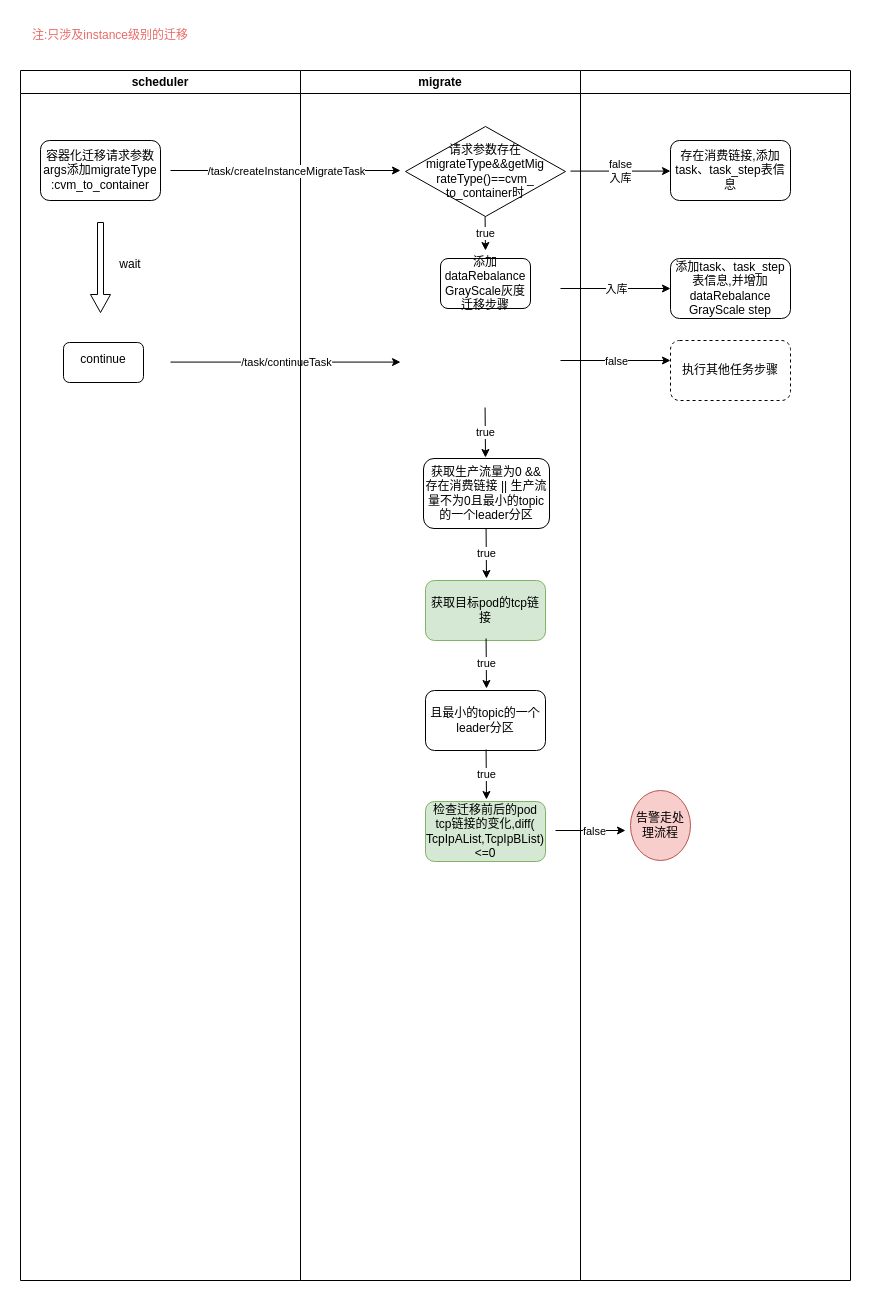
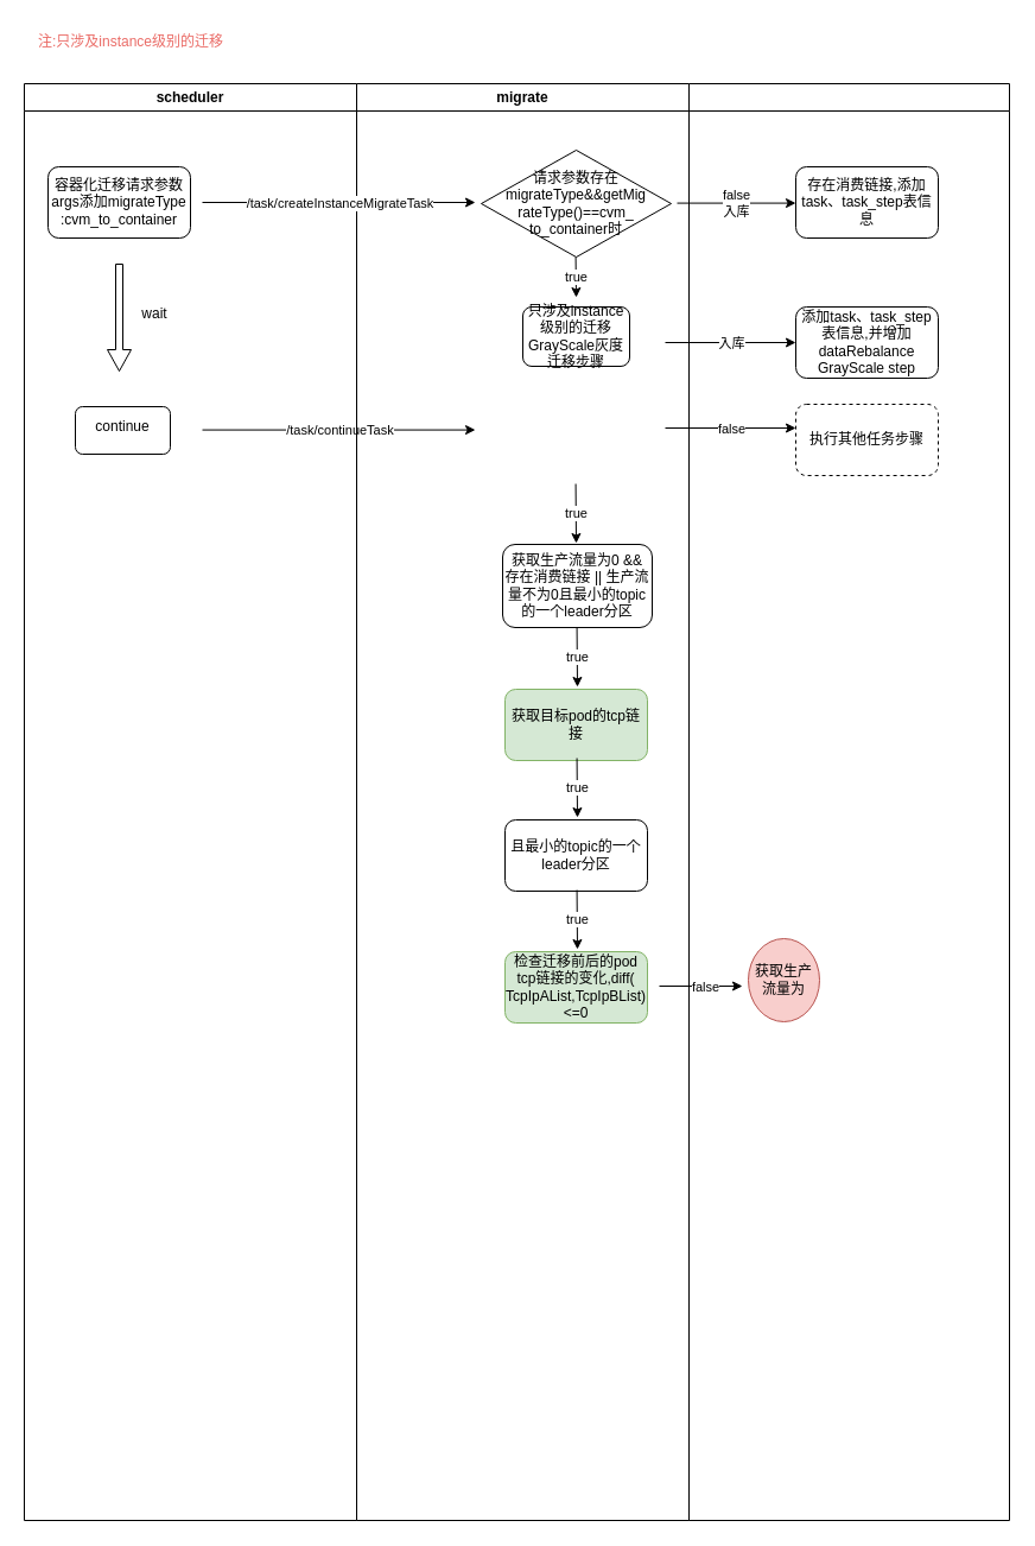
  <mxCell id="0" />
  <mxCell id="1" parent="0" />
  <mxCell id="2" value="scheduler" style="swimlane;whiteSpace=wrap" parent="1" vertex="1"><mxGeometry x="20" y="70" width="280" height="1210" as="geometry" /></mxCell>
  <mxCell id="3" value="容器化迁移请求参数args添加migrateType&lt;br&gt;:cvm_to_container&lt;div style=&quot;font-size: medium; text-align: start;&quot; data-hash=&quot;b934f9f13d2e26bcd890b2fd7591daf2&quot; data-version=&quot;3.0.0&quot;&gt;&lt;/div&gt;" style="rounded=1;whiteSpace=wrap;html=1;" parent="2" vertex="1"><mxGeometry x="20" y="70" width="120" height="60" as="geometry" /></mxCell>
  <mxCell id="4" value="" style="shape=singleArrow;direction=south;whiteSpace=wrap;html=1;" parent="2" vertex="1"><mxGeometry x="70" y="152" width="20" height="90" as="geometry" /></mxCell>
  <mxCell id="5" value="wait" style="text;html=1;strokeColor=none;fillColor=none;align=center;verticalAlign=middle;whiteSpace=wrap;rounded=0;" parent="2" vertex="1"><mxGeometry x="80" y="179" width="60" height="30" as="geometry" /></mxCell>
  <mxCell id="6" value="&lt;div style=&quot;line-height: 50%;&quot;&gt;&lt;span style=&quot;background-color: initial;&quot;&gt;continue&lt;/span&gt;&lt;/div&gt;&lt;div style=&quot;line-height: 50%;&quot;&gt;&lt;br&gt;&lt;/div&gt;&lt;div style=&quot;font-size: medium; text-align: start;&quot; data-hash=&quot;b934f9f13d2e26bcd890b2fd7591daf2&quot; data-version=&quot;3.0.0&quot;&gt;&lt;/div&gt;" style="rounded=1;whiteSpace=wrap;html=1;" parent="2" vertex="1"><mxGeometry x="43" y="272" width="80" height="40" as="geometry" /></mxCell>
  <mxCell id="7" value="" style="endArrow=classic;html=1;rounded=0;" parent="2" edge="1"><mxGeometry relative="1" as="geometry"><mxPoint x="150" y="291.58" as="sourcePoint" /><mxPoint x="380" y="291.58" as="targetPoint" /></mxGeometry></mxCell>
  <mxCell id="8" value="/task/continueTask" style="edgeLabel;resizable=0;html=1;align=center;verticalAlign=middle;" parent="7" connectable="0" vertex="1"><mxGeometry relative="1" as="geometry" /></mxCell>
  <mxCell id="9" value="migrate" style="swimlane;whiteSpace=wrap" parent="1" vertex="1"><mxGeometry x="300" y="70" width="280" height="1210" as="geometry" /></mxCell>
  <mxCell id="10" value="" style="endArrow=classic;html=1;rounded=0;" parent="9" edge="1"><mxGeometry relative="1" as="geometry"><mxPoint x="-130" y="100" as="sourcePoint" /><mxPoint x="100" y="100" as="targetPoint" /></mxGeometry></mxCell>
  <mxCell id="11" value="/task/createInstanceMigrateTask" style="edgeLabel;resizable=0;html=1;align=center;verticalAlign=middle;" parent="10" connectable="0" vertex="1"><mxGeometry relative="1" as="geometry" /></mxCell>
- <mxCell id="12" value="&lt;span style=&quot;background-color: initial;&quot;&gt;添加dataRebalance&lt;br&gt;GrayScale灰度迁移步骤&lt;/span&gt;&lt;br&gt;&lt;div style=&quot;font-size: medium; text-align: start;&quot; data-hash=&quot;51bad6599d4df9e1a372acc4f7090577&quot; data-version=&quot;3.0.0&quot;&gt;&lt;/div&gt;&lt;div style=&quot;font-size: medium; text-align: start;&quot; data-hash=&quot;51bad6599d4df9e1a372acc4f7090577&quot; data-version=&quot;3.0.0&quot;&gt;&lt;/div&gt;" style="rounded=1;whiteSpace=wrap;html=1;" parent="9" vertex="1"><mxGeometry x="140" y="188" width="90" height="50" as="geometry" /></mxCell>
+ <mxCell id="12" value="&lt;span style=&quot;background-color: initial;&quot;&gt;只涉及instance级别的迁移&lt;br&gt;GrayScale灰度迁移步骤&lt;/span&gt;&lt;br&gt;&lt;div style=&quot;font-size: medium; text-align: start;&quot; data-hash=&quot;51bad6599d4df9e1a372acc4f7090577&quot; data-version=&quot;3.0.0&quot;&gt;&lt;/div&gt;&lt;div style=&quot;font-size: medium; text-align: start;&quot; data-hash=&quot;51bad6599d4df9e1a372acc4f7090577&quot; data-version=&quot;3.0.0&quot;&gt;&lt;/div&gt;" style="rounded=1;whiteSpace=wrap;html=1;" parent="9" vertex="1"><mxGeometry x="140" y="188" width="90" height="50" as="geometry" /></mxCell>
  <mxCell id="13" value="请求参数存在migrateType&amp;amp;&amp;amp;getMig&lt;br style=&quot;border-color: var(--border-color);&quot;&gt;rateType()==cvm_&lt;br style=&quot;border-color: var(--border-color);&quot;&gt;&lt;div style=&quot;border-color: var(--border-color);&quot;&gt;to_container时&lt;/div&gt;" style="rhombus;whiteSpace=wrap;html=1;" parent="9" vertex="1"><mxGeometry x="105" y="56" width="160" height="90" as="geometry" /></mxCell>
  <mxCell id="14" value="" style="endArrow=classic;html=1;rounded=0;" parent="9" edge="1"><mxGeometry relative="1" as="geometry"><mxPoint x="184.58" y="146" as="sourcePoint" /><mxPoint x="185" y="180" as="targetPoint" /></mxGeometry></mxCell>
  <mxCell id="15" value="true" style="edgeLabel;resizable=0;html=1;align=center;verticalAlign=middle;" parent="14" connectable="0" vertex="1"><mxGeometry relative="1" as="geometry" /></mxCell>
  <mxCell id="16" value="" style="endArrow=classic;html=1;rounded=0;" parent="9" edge="1"><mxGeometry relative="1" as="geometry"><mxPoint x="184.58" y="337" as="sourcePoint" /><mxPoint x="185" y="387" as="targetPoint" /></mxGeometry></mxCell>
  <mxCell id="17" value="true" style="edgeLabel;resizable=0;html=1;align=center;verticalAlign=middle;" parent="16" connectable="0" vertex="1"><mxGeometry relative="1" as="geometry" /></mxCell>
  <mxCell id="18" value="获取生产流量为0 &amp;amp;&amp;amp;&lt;br&gt;存在消费链接 || 生产流量不为0且最小的topic的一个leader分区" style="rounded=1;whiteSpace=wrap;html=1;" parent="9" vertex="1"><mxGeometry x="123" y="388" width="126" height="70" as="geometry" /></mxCell>
  <mxCell id="19" value="获取目标pod的tcp链接" style="rounded=1;whiteSpace=wrap;html=1;fillColor=#d5e8d4;strokeColor=#82b366;" vertex="1" parent="9"><mxGeometry x="125" y="510" width="120" height="60" as="geometry" /></mxCell>
  <mxCell id="20" value="" style="endArrow=classic;html=1;rounded=0;" edge="1" parent="9"><mxGeometry width="50" height="50" relative="1" as="geometry"><mxPoint x="255" y="760" as="sourcePoint" /><mxPoint x="325" y="760" as="targetPoint" /></mxGeometry></mxCell>
  <mxCell id="21" value="false" style="edgeLabel;html=1;align=center;verticalAlign=middle;resizable=0;points=[];" vertex="1" connectable="0" parent="20"><mxGeometry x="-0.029" y="-1" relative="1" as="geometry"><mxPoint x="4" y="-1" as="offset" /></mxGeometry></mxCell>
  <mxCell id="22" value="" style="swimlane;whiteSpace=wrap" parent="1" vertex="1"><mxGeometry x="580" y="70" width="270" height="1210" as="geometry" /></mxCell>
  <mxCell id="23" value="false&lt;br&gt;入库" style="endArrow=classic;html=1;rounded=0;" parent="22" edge="1"><mxGeometry relative="1" as="geometry"><mxPoint x="-10" y="100.58" as="sourcePoint" /><mxPoint x="90" y="100.58" as="targetPoint" /></mxGeometry></mxCell>
  <mxCell id="24" value="&lt;br&gt;" style="edgeLabel;resizable=0;html=1;align=center;verticalAlign=middle;" parent="23" connectable="0" vertex="1"><mxGeometry relative="1" as="geometry" /></mxCell>
  <mxCell id="25" value="" style="endArrow=classic;html=1;rounded=0;" parent="22" edge="1"><mxGeometry relative="1" as="geometry"><mxPoint x="-20" y="218" as="sourcePoint" /><mxPoint x="90" y="218" as="targetPoint" /></mxGeometry></mxCell>
  <mxCell id="26" value="入库" style="edgeLabel;resizable=0;html=1;align=center;verticalAlign=middle;" parent="25" connectable="0" vertex="1"><mxGeometry relative="1" as="geometry" /></mxCell>
  <mxCell id="27" value="存在消费链接,添加task、task_step表信息" style="rounded=1;whiteSpace=wrap;html=1;" parent="22" vertex="1"><mxGeometry x="90" y="70" width="120" height="60" as="geometry" /></mxCell>
  <mxCell id="28" value="添加task、task_step表信息,并增加dataRebalance&lt;br&gt;GrayScale step&lt;div style=&quot;font-size: medium; text-align: start;&quot; data-hash=&quot;6e9b22b1676da8ee65d56e9d671d54eb&quot; data-version=&quot;3.0.0&quot;&gt;&lt;/div&gt;" style="rounded=1;whiteSpace=wrap;html=1;" parent="22" vertex="1"><mxGeometry x="90" y="188" width="120" height="60" as="geometry" /></mxCell>
  <mxCell id="29" value="" style="endArrow=classic;html=1;rounded=0;" parent="22" edge="1"><mxGeometry relative="1" as="geometry"><mxPoint x="-20" y="290" as="sourcePoint" /><mxPoint x="90" y="290" as="targetPoint" /></mxGeometry></mxCell>
  <mxCell id="30" value="false" style="edgeLabel;resizable=0;html=1;align=center;verticalAlign=middle;" parent="29" connectable="0" vertex="1"><mxGeometry relative="1" as="geometry" /></mxCell>
  <mxCell id="31" value="执行其他任务步骤" style="rounded=1;whiteSpace=wrap;html=1;dashed=1;" parent="22" vertex="1"><mxGeometry x="90" y="270" width="120" height="60" as="geometry" /></mxCell>
- <mxCell id="32" value="告警走处理流程" style="ellipse;whiteSpace=wrap;html=1;fillColor=#f8cecc;strokeColor=#b85450;" vertex="1" parent="22"><mxGeometry x="50" y="720" width="60" height="70" as="geometry" /></mxCell>
+ <mxCell id="32" value="获取生产流量为" style="ellipse;whiteSpace=wrap;html=1;fillColor=#f8cecc;strokeColor=#b85450;" vertex="1" parent="22"><mxGeometry x="50" y="720" width="60" height="70" as="geometry" /></mxCell>
  <mxCell id="33" value="注:只涉及instance级别的迁移" style="text;html=1;strokeColor=none;fillColor=none;align=center;verticalAlign=middle;whiteSpace=wrap;rounded=0;fontColor=#EA6B66;" parent="1" vertex="1"><mxGeometry x="30" y="20" width="160" height="30" as="geometry" /></mxCell>
  <mxCell id="34" value="" style="endArrow=classic;html=1;rounded=0;" edge="1" parent="1"><mxGeometry relative="1" as="geometry"><mxPoint x="485.58" y="528" as="sourcePoint" /><mxPoint x="486" y="578" as="targetPoint" /></mxGeometry></mxCell>
  <mxCell id="35" value="true" style="edgeLabel;resizable=0;html=1;align=center;verticalAlign=middle;" connectable="0" vertex="1" parent="34"><mxGeometry relative="1" as="geometry" /></mxCell>
  <mxCell id="36" value="且最小的topic的一个leader分区" style="rounded=1;whiteSpace=wrap;html=1;" vertex="1" parent="1"><mxGeometry x="425" y="690" width="120" height="60" as="geometry" /></mxCell>
  <mxCell id="37" value="" style="endArrow=classic;html=1;rounded=0;" edge="1" parent="1"><mxGeometry relative="1" as="geometry"><mxPoint x="485.58" y="638" as="sourcePoint" /><mxPoint x="486" y="688" as="targetPoint" /></mxGeometry></mxCell>
  <mxCell id="38" value="true" style="edgeLabel;resizable=0;html=1;align=center;verticalAlign=middle;" connectable="0" vertex="1" parent="37"><mxGeometry relative="1" as="geometry" /></mxCell>
  <mxCell id="39" value="检查迁移前后的pod tcp链接的变化,diff(&lt;br&gt;TcpIpAList,TcpIpBList)&lt;br&gt;&amp;lt;=0" style="rounded=1;whiteSpace=wrap;html=1;fillColor=#d5e8d4;strokeColor=#82b366;" vertex="1" parent="1"><mxGeometry x="425" y="801" width="120" height="60" as="geometry" /></mxCell>
  <mxCell id="40" value="" style="endArrow=classic;html=1;rounded=0;" edge="1" parent="1"><mxGeometry relative="1" as="geometry"><mxPoint x="485.58" y="749" as="sourcePoint" /><mxPoint x="486" y="799" as="targetPoint" /></mxGeometry></mxCell>
  <mxCell id="41" value="true" style="edgeLabel;resizable=0;html=1;align=center;verticalAlign=middle;" connectable="0" vertex="1" parent="40"><mxGeometry relative="1" as="geometry" /></mxCell>
